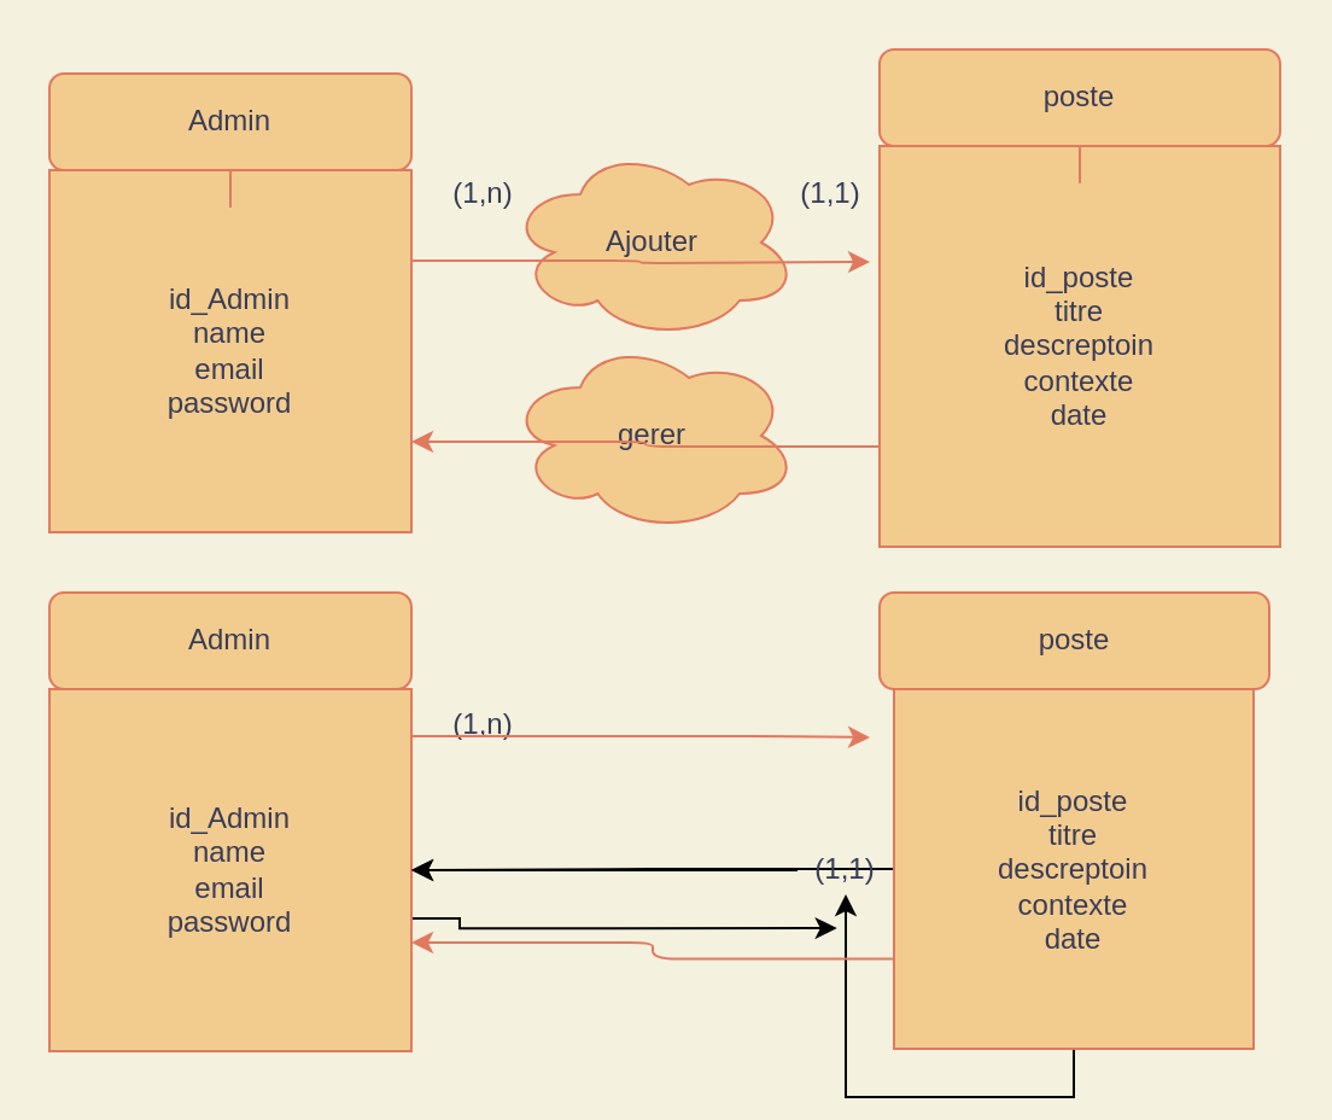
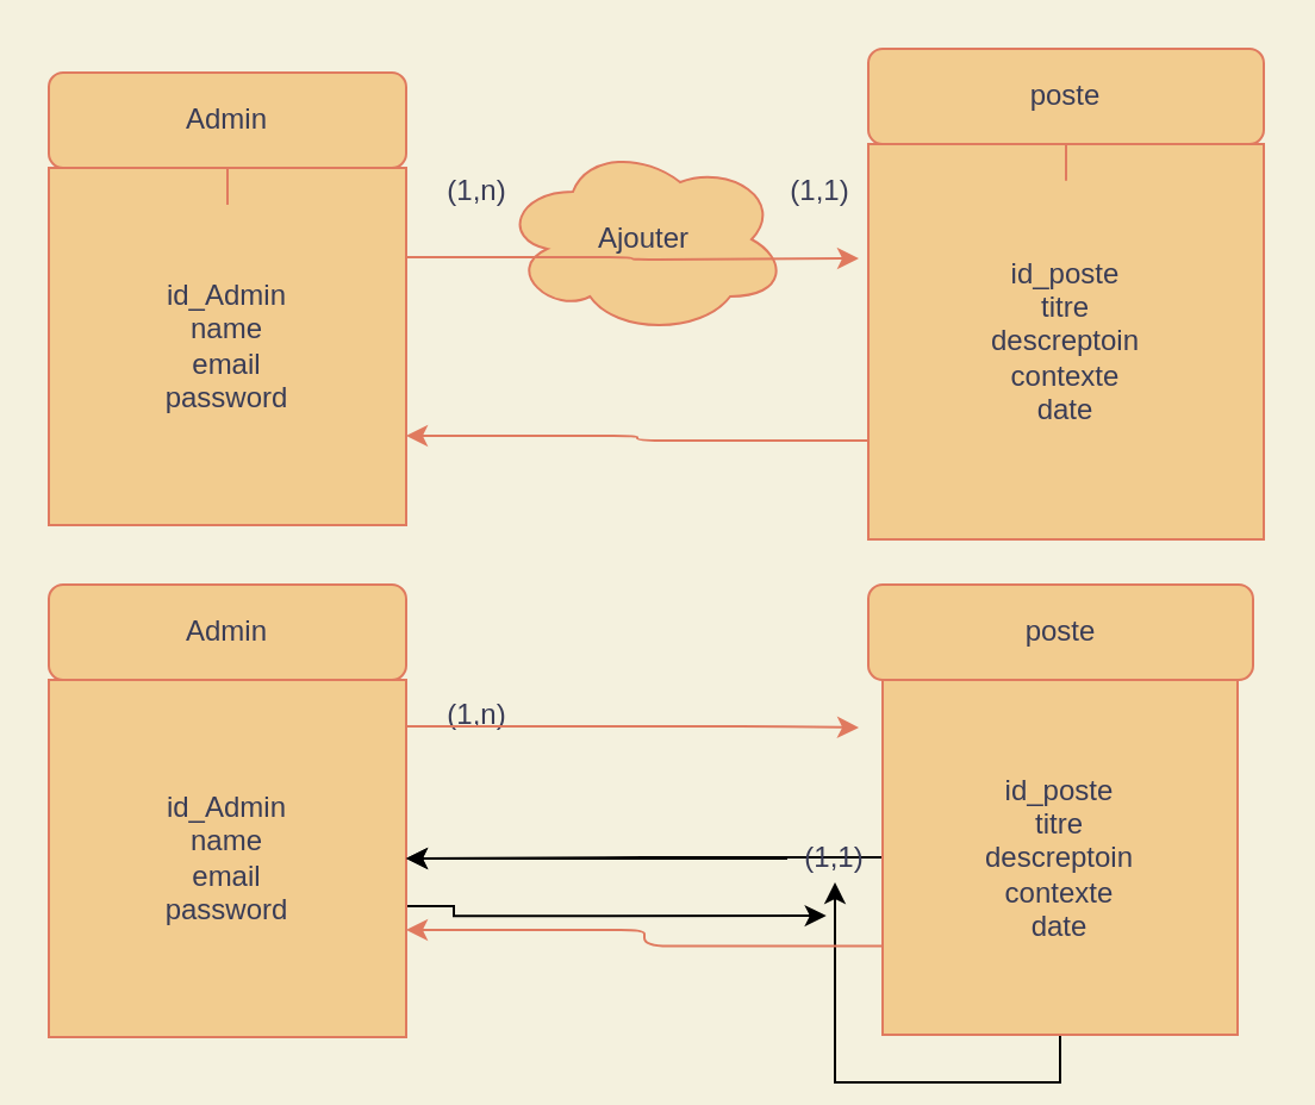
  <mxCell id="0" />
  <mxCell id="1" parent="0" />
  <mxCell id="2" value="id_Admin&lt;br&gt;name&lt;br&gt;email&lt;br&gt;password" style="whiteSpace=wrap;html=1;aspect=fixed;rounded=0;sketch=0;strokeColor=#E07A5F;fillColor=#F2CC8F;fontColor=#393C56;" parent="1" vertex="1"><mxGeometry x="20" y="70" width="150" height="150" as="geometry" /></mxCell>
  <mxCell id="3" value="" style="edgeStyle=orthogonalEdgeStyle;curved=0;rounded=1;sketch=0;orthogonalLoop=1;jettySize=auto;html=1;strokeColor=#E07A5F;fillColor=#F2CC8F;fontColor=#393C56;" parent="1" source="5" target="2" edge="1"><mxGeometry relative="1" as="geometry" /></mxCell>
  <mxCell id="4" value="" style="edgeStyle=orthogonalEdgeStyle;curved=0;rounded=1;sketch=0;orthogonalLoop=1;jettySize=auto;html=1;strokeColor=#E07A5F;fillColor=#F2CC8F;fontColor=#393C56;" parent="1" source="5" target="2" edge="1"><mxGeometry relative="1" as="geometry" /></mxCell>
  <mxCell id="5" value="Admin&lt;br&gt;" style="rounded=1;whiteSpace=wrap;html=1;sketch=0;strokeColor=#E07A5F;fillColor=#F2CC8F;fontColor=#393C56;" parent="1" vertex="1"><mxGeometry x="20" y="30" width="150" height="40" as="geometry" /></mxCell>
  <mxCell id="6" value="id_poste&lt;br&gt;titre&lt;br&gt;descreptoin&lt;br&gt;contexte&lt;br&gt;date&lt;br&gt;" style="whiteSpace=wrap;html=1;aspect=fixed;rounded=0;sketch=0;strokeColor=#E07A5F;fillColor=#F2CC8F;fontColor=#393C56;" parent="1" vertex="1"><mxGeometry x="364" y="60" width="166" height="166" as="geometry" /></mxCell>
  <mxCell id="7" value="" style="edgeStyle=orthogonalEdgeStyle;curved=0;rounded=1;sketch=0;orthogonalLoop=1;jettySize=auto;html=1;strokeColor=#E07A5F;fillColor=#F2CC8F;fontColor=#393C56;" parent="1" source="8" target="6" edge="1"><mxGeometry relative="1" as="geometry" /></mxCell>
  <mxCell id="8" value="poste" style="rounded=1;whiteSpace=wrap;html=1;sketch=0;strokeColor=#E07A5F;fillColor=#F2CC8F;fontColor=#393C56;" parent="1" vertex="1"><mxGeometry x="364" y="20" width="166" height="40" as="geometry" /></mxCell>
  <mxCell id="9" value="Ajouter" style="ellipse;shape=cloud;whiteSpace=wrap;html=1;rounded=0;sketch=0;strokeColor=#E07A5F;fillColor=#F2CC8F;fontColor=#393C56;" parent="1" vertex="1"><mxGeometry x="210" y="60" width="120" height="80" as="geometry" /></mxCell>
  <mxCell id="10" style="edgeStyle=orthogonalEdgeStyle;curved=0;rounded=1;sketch=0;orthogonalLoop=1;jettySize=auto;html=1;exitX=1;exitY=0.25;exitDx=0;exitDy=0;strokeColor=#E07A5F;fillColor=#F2CC8F;fontColor=#393C56;" parent="1" source="2" edge="1"><mxGeometry relative="1" as="geometry"><mxPoint x="360" y="108" as="targetPoint" /><mxPoint x="170" y="107.5" as="sourcePoint" /></mxGeometry></mxCell>
- <mxCell id="11" value="gerer" style="ellipse;shape=cloud;whiteSpace=wrap;html=1;rounded=0;sketch=0;strokeColor=#E07A5F;fillColor=#F2CC8F;fontColor=#393C56;" parent="1" vertex="1"><mxGeometry x="210" y="140" width="120" height="80" as="geometry" /></mxCell>
  <mxCell id="12" style="edgeStyle=orthogonalEdgeStyle;curved=0;rounded=1;sketch=0;orthogonalLoop=1;jettySize=auto;html=1;exitX=0;exitY=0.75;exitDx=0;exitDy=0;strokeColor=#E07A5F;fillColor=#F2CC8F;fontColor=#393C56;entryX=1;entryY=0.75;entryDx=0;entryDy=0;" parent="1" source="6" target="2" edge="1"><mxGeometry relative="1" as="geometry"><mxPoint x="170" y="182.5" as="targetPoint" /><mxPoint x="364" y="184.5" as="sourcePoint" /></mxGeometry></mxCell>
  <mxCell id="13" value="(1,n)" style="text;html=1;strokeColor=none;fillColor=none;align=center;verticalAlign=middle;whiteSpace=wrap;rounded=0;sketch=0;fontColor=#393C56;" parent="1" vertex="1"><mxGeometry x="180" y="70" width="40" height="20" as="geometry" /></mxCell>
  <mxCell id="14" value="(1,1)" style="text;html=1;strokeColor=none;fillColor=none;align=center;verticalAlign=middle;whiteSpace=wrap;rounded=0;sketch=0;fontColor=#393C56;" parent="1" vertex="1"><mxGeometry x="324" y="70" width="40" height="20" as="geometry" /></mxCell>
  <mxCell id="15" value="" style="edgeStyle=orthogonalEdgeStyle;rounded=0;orthogonalLoop=1;jettySize=auto;html=1;entryX=0.409;entryY=1.703;entryDx=0;entryDy=0;entryPerimeter=0;" edge="1" parent="1" source="16" target="24"><mxGeometry relative="1" as="geometry"><Array as="points"><mxPoint x="190" y="380" /><mxPoint x="190" y="384" /></Array></mxGeometry></mxCell>
  <mxCell id="16" value="id_Admin&lt;br&gt;name&lt;br&gt;email&lt;br&gt;password" style="whiteSpace=wrap;html=1;aspect=fixed;rounded=0;sketch=0;strokeColor=#E07A5F;fillColor=#F2CC8F;fontColor=#393C56;" vertex="1" parent="1"><mxGeometry x="20" y="285" width="150" height="150" as="geometry" /></mxCell>
  <mxCell id="17" value="Admin&lt;br&gt;" style="rounded=1;whiteSpace=wrap;html=1;sketch=0;strokeColor=#E07A5F;fillColor=#F2CC8F;fontColor=#393C56;" vertex="1" parent="1"><mxGeometry x="20" y="245" width="150" height="40" as="geometry" /></mxCell>
  <mxCell id="18" style="edgeStyle=orthogonalEdgeStyle;rounded=0;orthogonalLoop=1;jettySize=auto;html=1;entryX=1;entryY=0.5;entryDx=0;entryDy=0;" edge="1" parent="1" source="20" target="16"><mxGeometry relative="1" as="geometry"><mxPoint x="200" y="360" as="targetPoint" /></mxGeometry></mxCell>
  <mxCell id="19" value="" style="edgeStyle=orthogonalEdgeStyle;rounded=0;orthogonalLoop=1;jettySize=auto;html=1;" edge="1" parent="1" source="20" target="24"><mxGeometry relative="1" as="geometry" /></mxCell>
  <mxCell id="20" value="id_poste&lt;br&gt;titre&lt;br&gt;descreptoin&lt;br&gt;contexte&lt;br&gt;date&lt;br&gt;" style="whiteSpace=wrap;html=1;aspect=fixed;rounded=0;sketch=0;strokeColor=#E07A5F;fillColor=#F2CC8F;fontColor=#393C56;" vertex="1" parent="1"><mxGeometry x="370" y="285" width="149" height="149" as="geometry" /></mxCell>
  <mxCell id="21" value="poste" style="rounded=1;whiteSpace=wrap;html=1;sketch=0;strokeColor=#E07A5F;fillColor=#F2CC8F;fontColor=#393C56;" vertex="1" parent="1"><mxGeometry x="364" y="245" width="161.5" height="40" as="geometry" /></mxCell>
  <mxCell id="22" value="(1,n)" style="text;html=1;strokeColor=none;fillColor=none;align=center;verticalAlign=middle;whiteSpace=wrap;rounded=0;sketch=0;fontColor=#393C56;" vertex="1" parent="1"><mxGeometry x="180" y="290" width="40" height="20" as="geometry" /></mxCell>
  <mxCell id="23" style="edgeStyle=orthogonalEdgeStyle;rounded=0;orthogonalLoop=1;jettySize=auto;html=1;" edge="1" parent="1" source="24"><mxGeometry relative="1" as="geometry"><mxPoint x="170" y="360" as="targetPoint" /></mxGeometry></mxCell>
  <mxCell id="24" value="(1,1)" style="text;html=1;strokeColor=none;fillColor=none;align=center;verticalAlign=middle;whiteSpace=wrap;rounded=0;sketch=0;fontColor=#393C56;" vertex="1" parent="1"><mxGeometry x="330" y="350" width="40" height="20" as="geometry" /></mxCell>
  <mxCell id="25" style="edgeStyle=orthogonalEdgeStyle;curved=0;rounded=1;sketch=0;orthogonalLoop=1;jettySize=auto;html=1;exitX=1;exitY=0.25;exitDx=0;exitDy=0;strokeColor=#E07A5F;fillColor=#F2CC8F;fontColor=#393C56;" edge="1" parent="1"><mxGeometry relative="1" as="geometry"><mxPoint x="360" y="305" as="targetPoint" /><mxPoint x="170" y="304.5" as="sourcePoint" /><Array as="points"><mxPoint x="320" y="305" /><mxPoint x="320" y="305" /></Array></mxGeometry></mxCell>
  <mxCell id="26" style="edgeStyle=orthogonalEdgeStyle;curved=0;rounded=1;sketch=0;orthogonalLoop=1;jettySize=auto;html=1;exitX=0;exitY=0.75;exitDx=0;exitDy=0;strokeColor=#E07A5F;fillColor=#F2CC8F;fontColor=#393C56;" edge="1" parent="1" source="20"><mxGeometry relative="1" as="geometry"><mxPoint x="170" y="390" as="targetPoint" /><mxPoint x="374" y="194.5" as="sourcePoint" /><Array as="points"><mxPoint x="270" y="397" /><mxPoint x="270" y="390" /></Array></mxGeometry></mxCell>
